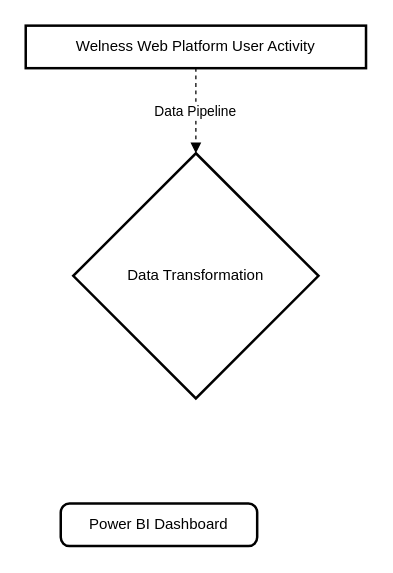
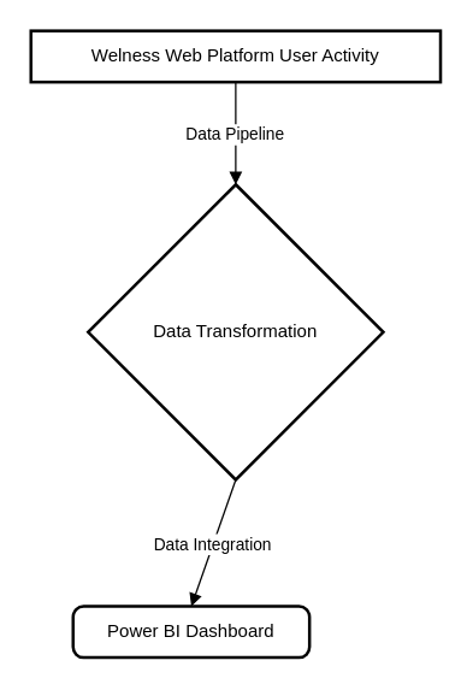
  <mxCell id="0" />
  <mxCell id="1" parent="0" />
  <mxCell id="2" value="Welness Web Platform User Activity" style="whiteSpace=wrap;strokeWidth=2;" vertex="1" parent="1"><mxGeometry width="272" height="34" as="geometry" x="20" y="20" /></mxCell>
  <mxCell id="3" value="Data Transformation" style="rhombus;strokeWidth=2;whiteSpace=wrap;" vertex="1" parent="1"><mxGeometry x="58" y="122" width="196" height="196" as="geometry" /></mxCell>
  <mxCell id="4" value="Power BI Dashboard" style="rounded=1;absoluteArcSize=1;arcSize=14;whiteSpace=wrap;strokeWidth=2;" vertex="1" parent="1"><mxGeometry x="48" y="402" width="157" height="34" as="geometry" /></mxCell>
- <mxCell id="5" value="Data Pipeline" style="curved=1;startArrow=none;endArrow=block;exitX=0.5;exitY=0.99;entryX=0.5;entryY=0;dashed=1;" edge="1" parent="1" source="2" target="3"><mxGeometry relative="1" as="geometry"><Array as="points" /></mxGeometry></mxCell>
+ <mxCell id="5" value="Data Pipeline" style="curved=1;startArrow=none;endArrow=block;exitX=0.5;exitY=0.99;entryX=0.5;entryY=0;" edge="1" parent="1" source="2" target="3"><mxGeometry relative="1" as="geometry"><Array as="points" /></mxGeometry></mxCell>
+ <mxCell id="6" value="Data Integration" style="curved=1;startArrow=none;endArrow=block;exitX=0.5;exitY=1;entryX=0.5;entryY=0;" edge="1" parent="1" source="3" target="4"><mxGeometry relative="1" as="geometry"><Array as="points" /></mxGeometry></mxCell>
